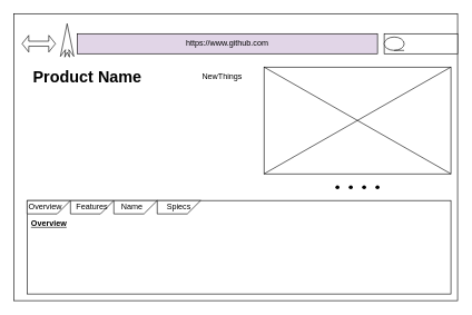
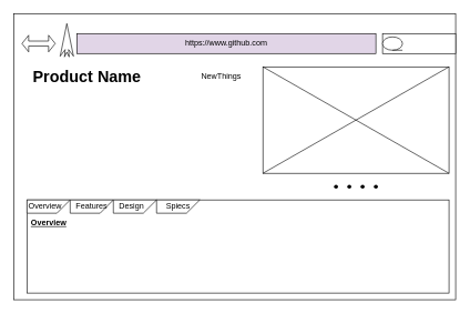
  <mxCell id="0" />
  <mxCell id="1" parent="0" />
  <mxCell id="2" value="" style="rounded=0;whiteSpace=wrap;html=1;" vertex="1" parent="1"><mxGeometry x="20" y="20" width="665" height="430" as="geometry" /></mxCell>
  <mxCell id="3" value="https://www.github.com" style="rounded=0;whiteSpace=wrap;html=1;fillColor=#e1d5e7;" vertex="1" parent="1"><mxGeometry x="115" y="50" width="450" height="30" as="geometry" /></mxCell>
  <mxCell id="4" value="" style="rounded=0;whiteSpace=wrap;html=1;" vertex="1" parent="1"><mxGeometry x="575" y="50" width="110" height="30" as="geometry" /></mxCell>
  <mxCell id="5" value="" style="html=1;shadow=0;dashed=0;align=center;verticalAlign=middle;shape=mxgraph.arrows2.stylisedArrow;dy=0.75;dx=39;notch=7;feather=0.65;rotation=-90;" vertex="1" parent="1"><mxGeometry x="75" y="50" width="50" height="20" as="geometry" /></mxCell>
  <mxCell id="6" value="" style="shape=doubleArrow;direction=south;whiteSpace=wrap;html=1;rotation=90;" vertex="1" parent="1"><mxGeometry x="45" y="40" width="25" height="50" as="geometry" /></mxCell>
  <mxCell id="7" value="" style="shape=tapeData;whiteSpace=wrap;html=1;perimeter=ellipsePerimeter;" vertex="1" parent="1"><mxGeometry x="575" y="55" width="30" height="20" as="geometry" /></mxCell>
  <mxCell id="8" value="" style="rounded=0;whiteSpace=wrap;html=1;" vertex="1" parent="1"><mxGeometry x="395" y="100" width="280" height="160" as="geometry" /></mxCell>
  <mxCell id="9" value="" style="endArrow=none;html=1;rounded=0;entryX=1;entryY=0;entryDx=0;entryDy=0;exitX=0;exitY=1;exitDx=0;exitDy=0;" edge="1" parent="1" source="8" target="8"><mxGeometry width="50" height="50" relative="1" as="geometry"><mxPoint x="345" y="250" as="sourcePoint" /><mxPoint x="395" y="200" as="targetPoint" /></mxGeometry></mxCell>
  <mxCell id="10" value="" style="endArrow=none;html=1;rounded=0;entryX=0;entryY=0;entryDx=0;entryDy=0;exitX=1;exitY=1;exitDx=0;exitDy=0;" edge="1" parent="1" source="8" target="8"><mxGeometry width="50" height="50" relative="1" as="geometry"><mxPoint x="345" y="250" as="sourcePoint" /><mxPoint x="395" y="200" as="targetPoint" /></mxGeometry></mxCell>
  <mxCell id="11" value="" style="shape=waypoint;sketch=0;fillStyle=solid;size=6;pointerEvents=1;points=[];fillColor=none;resizable=0;rotatable=0;perimeter=centerPerimeter;snapToPoint=1;" vertex="1" parent="1"><mxGeometry x="505" y="260" width="40" height="40" as="geometry" /></mxCell>
  <mxCell id="12" value="" style="shape=waypoint;sketch=0;fillStyle=solid;size=6;pointerEvents=1;points=[];fillColor=none;resizable=0;rotatable=0;perimeter=centerPerimeter;snapToPoint=1;" vertex="1" parent="1"><mxGeometry x="525" y="260" width="40" height="40" as="geometry" /></mxCell>
  <mxCell id="13" value="" style="shape=waypoint;sketch=0;fillStyle=solid;size=6;pointerEvents=1;points=[];fillColor=none;resizable=0;rotatable=0;perimeter=centerPerimeter;snapToPoint=1;" vertex="1" parent="1"><mxGeometry x="545" y="260" width="40" height="40" as="geometry" /></mxCell>
  <mxCell id="14" value="" style="shape=waypoint;sketch=0;fillStyle=solid;size=6;pointerEvents=1;points=[];fillColor=none;resizable=0;rotatable=0;perimeter=centerPerimeter;snapToPoint=1;" vertex="1" parent="1"><mxGeometry x="485" y="260" width="40" height="40" as="geometry" /></mxCell>
  <mxCell id="15" value="Product Name" style="text;strokeColor=none;fillColor=none;html=1;fontSize=24;fontStyle=1;verticalAlign=middle;align=center;" vertex="1" parent="1"><mxGeometry x="80" y="100" width="100" height="30" as="geometry" /></mxCell>
  <mxCell id="16" value="" style="rounded=0;whiteSpace=wrap;html=1;" vertex="1" parent="1"><mxGeometry x="40" y="300" width="635" height="140" as="geometry" /></mxCell>
  <mxCell id="17" value="" style="verticalLabelPosition=bottom;verticalAlign=top;html=1;shape=card;whiteSpace=wrap;size=20;arcSize=12;rotation=-180;" vertex="1" parent="1"><mxGeometry x="40" y="300" width="65" height="20" as="geometry" /></mxCell>
  <mxCell id="18" value="" style="verticalLabelPosition=bottom;verticalAlign=top;html=1;shape=card;whiteSpace=wrap;size=20;arcSize=12;rotation=-180;" vertex="1" parent="1"><mxGeometry x="105" y="300" width="65" height="20" as="geometry" /></mxCell>
  <mxCell id="19" value="" style="verticalLabelPosition=bottom;verticalAlign=top;html=1;shape=card;whiteSpace=wrap;size=20;arcSize=12;rotation=-180;" vertex="1" parent="1"><mxGeometry x="170" y="300" width="65" height="20" as="geometry" /></mxCell>
  <mxCell id="20" value="" style="verticalLabelPosition=bottom;verticalAlign=top;html=1;shape=card;whiteSpace=wrap;size=20;arcSize=12;rotation=-180;" vertex="1" parent="1"><mxGeometry x="235" y="300" width="65" height="20" as="geometry" /></mxCell>
  <mxCell id="21" value="Overview" style="text;html=1;strokeColor=none;fillColor=none;align=center;verticalAlign=middle;whiteSpace=wrap;rounded=0;" vertex="1" parent="1"><mxGeometry x="45" y="305" width="45" height="10" as="geometry" /></mxCell>
  <mxCell id="22" value="Features" style="text;html=1;strokeColor=none;fillColor=none;align=center;verticalAlign=middle;whiteSpace=wrap;rounded=0;" vertex="1" parent="1"><mxGeometry x="115" y="305" width="45" height="10" as="geometry" /></mxCell>
- <mxCell id="23" value="Name" style="text;html=1;strokeColor=none;fillColor=none;align=center;verticalAlign=middle;whiteSpace=wrap;rounded=0;" vertex="1" parent="1"><mxGeometry x="175" y="305" width="45" height="10" as="geometry" /></mxCell>
+ <mxCell id="23" value="Design" style="text;html=1;strokeColor=none;fillColor=none;align=center;verticalAlign=middle;whiteSpace=wrap;rounded=0;" vertex="1" parent="1"><mxGeometry x="175" y="305" width="45" height="10" as="geometry" /></mxCell>
  <mxCell id="24" value="Spiecs" style="text;html=1;strokeColor=none;fillColor=none;align=center;verticalAlign=middle;whiteSpace=wrap;rounded=0;" vertex="1" parent="1"><mxGeometry x="245" y="305" width="45" height="10" as="geometry" /></mxCell>
  <mxCell id="25" value="&lt;b&gt;&lt;u&gt;Overview&lt;/u&gt;&lt;/b&gt;" style="text;html=1;strokeColor=none;fillColor=none;align=center;verticalAlign=middle;whiteSpace=wrap;rounded=0;" vertex="1" parent="1"><mxGeometry x="42.5" y="320" width="60" height="30" as="geometry" /></mxCell>
  <mxCell id="26" value="NewThings" style="text;html=1;strokeColor=none;fillColor=none;align=center;verticalAlign=middle;whiteSpace=wrap;rounded=0;" vertex="1" parent="1"><mxGeometry x="285" y="100" width="95" height="30" as="geometry" /></mxCell>
